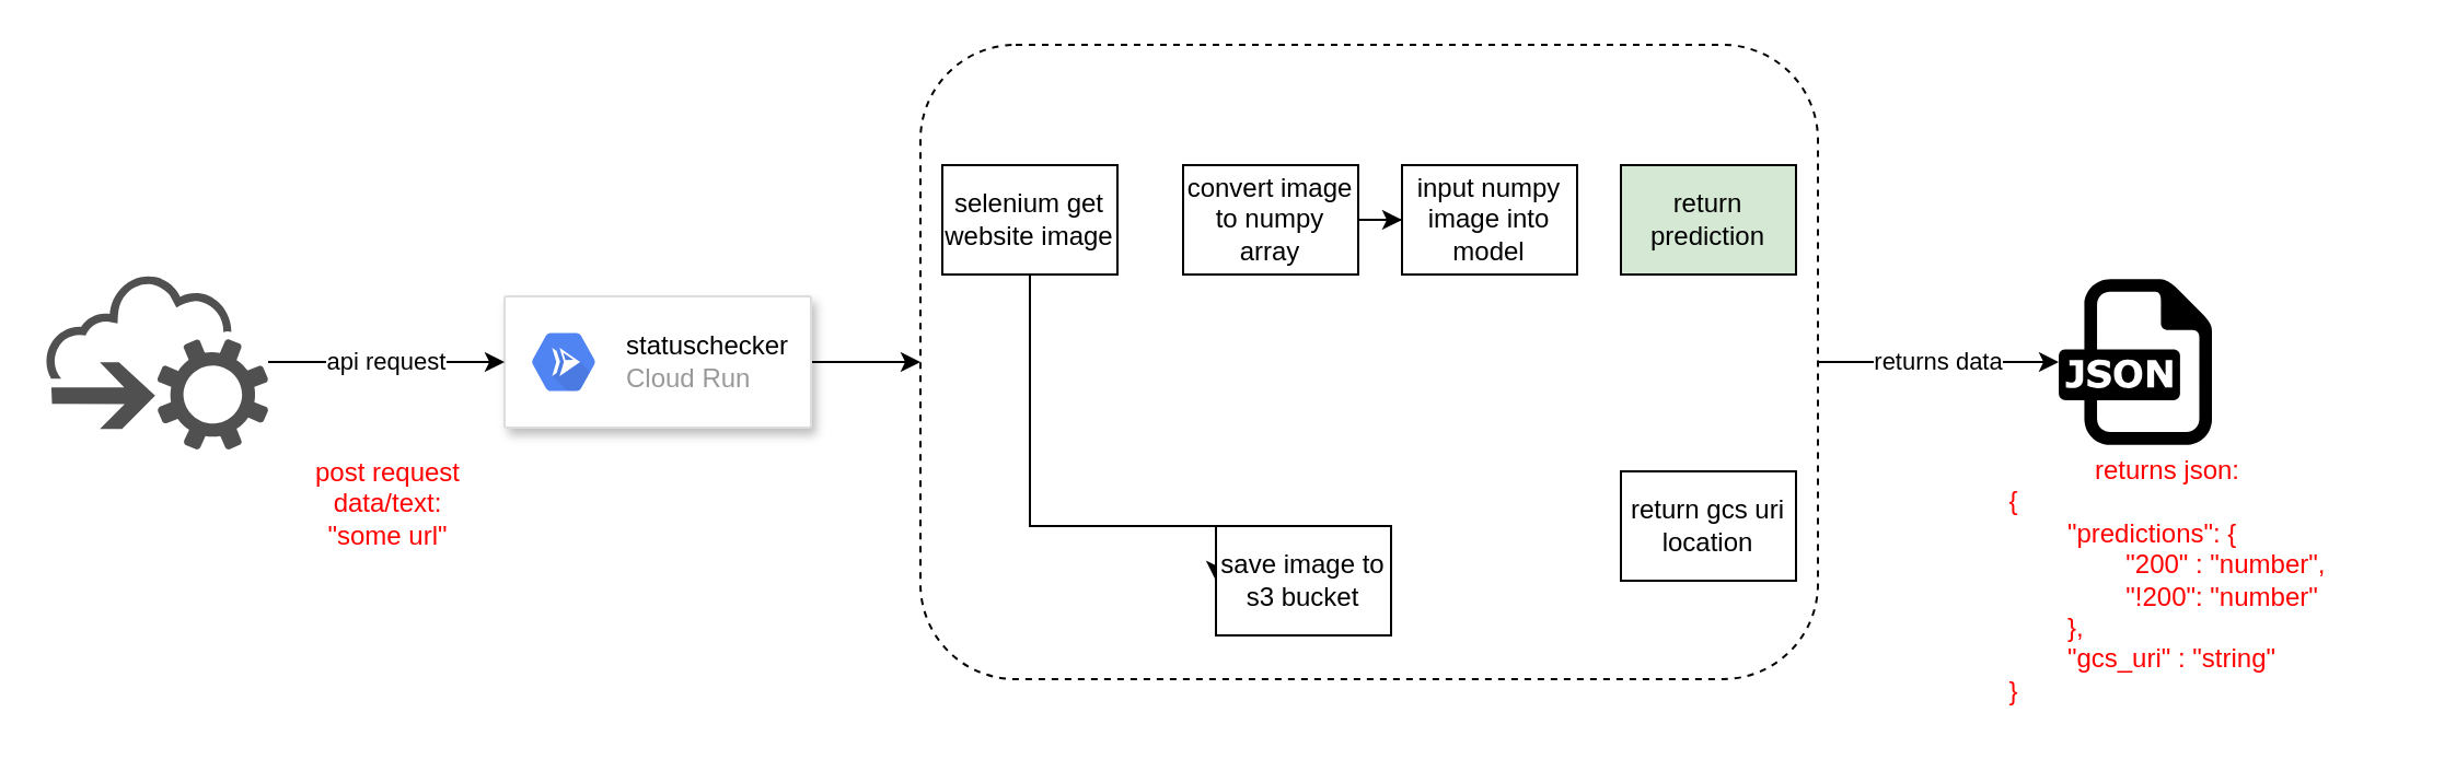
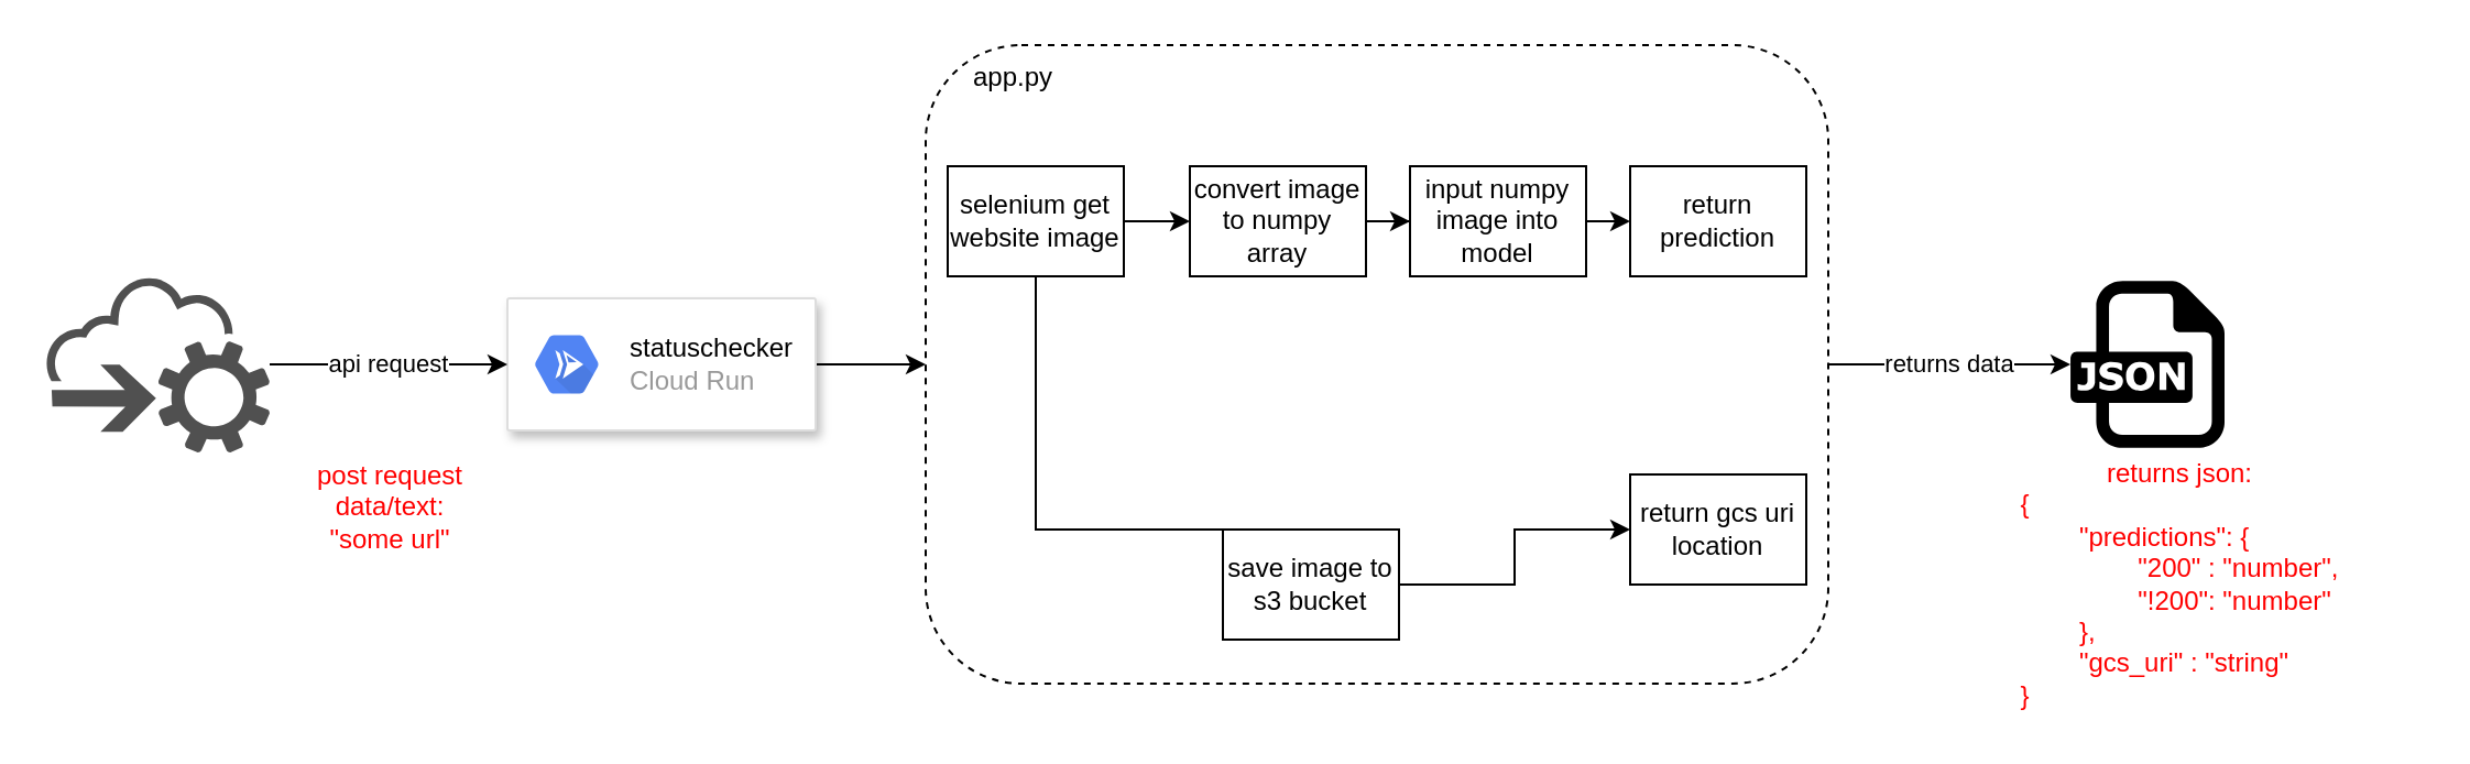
  <mxCell id="0" />
  <mxCell id="1" parent="0" />
  <mxCell id="2" style="edgeStyle=orthogonalEdgeStyle;rounded=0;orthogonalLoop=1;jettySize=auto;html=1;entryX=0;entryY=0.5;entryDx=0;entryDy=0;" edge="1" parent="1" source="3" target="7"><mxGeometry relative="1" as="geometry" /></mxCell>
  <mxCell id="3" value="" style="strokeColor=#dddddd;shadow=1;strokeWidth=1;rounded=1;absoluteArcSize=1;arcSize=2;" vertex="1" parent="1"><mxGeometry x="230" y="135" width="140" height="60" as="geometry" /></mxCell>
  <mxCell id="4" value="&lt;font color=&quot;#000000&quot;&gt;statuschecker&lt;/font&gt;&lt;br&gt;Cloud Run" style="dashed=0;connectable=0;html=1;fillColor=#5184F3;strokeColor=none;shape=mxgraph.gcp2.hexIcon;prIcon=cloud_run;part=1;labelPosition=right;verticalLabelPosition=middle;align=left;verticalAlign=middle;spacingLeft=5;fontColor=#999999;fontSize=12;" vertex="1" parent="3"><mxGeometry y="0.5" width="44" height="39" relative="1" as="geometry"><mxPoint x="5" y="-19.5" as="offset" /></mxGeometry></mxCell>
  <mxCell id="5" value="api request" style="edgeStyle=orthogonalEdgeStyle;rounded=0;orthogonalLoop=1;jettySize=auto;html=1;entryX=0;entryY=0.5;entryDx=0;entryDy=0;" edge="1" parent="1" source="8" target="3"><mxGeometry relative="1" as="geometry" /></mxCell>
  <mxCell id="6" value="returns data" style="edgeStyle=orthogonalEdgeStyle;rounded=0;orthogonalLoop=1;jettySize=auto;html=1;" edge="1" parent="1" source="7" target="22"><mxGeometry relative="1" as="geometry" /></mxCell>
  <mxCell id="7" value="" style="rounded=1;whiteSpace=wrap;html=1;dashed=1;" vertex="1" parent="1"><mxGeometry x="420" y="20" width="410" height="290" as="geometry" /></mxCell>
  <mxCell id="8" value="" style="pointerEvents=1;shadow=0;dashed=0;html=1;strokeColor=none;fillColor=#505050;labelPosition=center;verticalLabelPosition=bottom;outlineConnect=0;verticalAlign=top;align=center;shape=mxgraph.office.clouds.cloud_service_request;" vertex="1" parent="1"><mxGeometry x="20" y="125" width="102" height="80" as="geometry" /></mxCell>
- <mxCell id="11" style="edgeStyle=orthogonalEdgeStyle;rounded=0;orthogonalLoop=1;jettySize=auto;html=1;entryX=0;entryY=0.5;entryDx=0;entryDy=0;" edge="1" parent="1" source="12" target="19"><mxGeometry relative="1" as="geometry"><Array as="points"><mxPoint x="470" y="240" /></Array></mxGeometry></mxCell>
+ <mxCell id="9" value="app.py" style="text;html=1;strokeColor=none;fillColor=none;align=center;verticalAlign=middle;whiteSpace=wrap;rounded=0;dashed=1;" vertex="1" parent="1"><mxGeometry x="440" y="25" width="40" height="20" as="geometry" /></mxCell>
+ <mxCell id="10" style="edgeStyle=orthogonalEdgeStyle;rounded=0;orthogonalLoop=1;jettySize=auto;html=1;exitX=1;exitY=0.5;exitDx=0;exitDy=0;entryX=0;entryY=0.5;entryDx=0;entryDy=0;" edge="1" parent="1" source="12" target="14"><mxGeometry relative="1" as="geometry" /></mxCell>
+ <mxCell id="11" style="edgeStyle=orthogonalEdgeStyle;rounded=0;orthogonalLoop=1;jettySize=auto;html=1;entryX=0;entryY=0.5;entryDx=0;entryDy=0;endArrow=none;" edge="1" parent="1" source="12" target="19"><mxGeometry relative="1" as="geometry"><Array as="points"><mxPoint x="470" y="240" /></Array></mxGeometry></mxCell>
  <mxCell id="12" value="selenium get website image" style="rounded=0;whiteSpace=wrap;html=1;" vertex="1" parent="1"><mxGeometry x="430" y="75" width="80" height="50" as="geometry" /></mxCell>
  <mxCell id="13" style="edgeStyle=orthogonalEdgeStyle;rounded=0;orthogonalLoop=1;jettySize=auto;html=1;exitX=1;exitY=0.5;exitDx=0;exitDy=0;" edge="1" parent="1" source="14" target="16"><mxGeometry relative="1" as="geometry" /></mxCell>
  <mxCell id="14" value="convert image to numpy array" style="rounded=0;whiteSpace=wrap;html=1;" vertex="1" parent="1"><mxGeometry x="540" y="75" width="80" height="50" as="geometry" /></mxCell>
+ <mxCell id="15" style="edgeStyle=orthogonalEdgeStyle;rounded=0;orthogonalLoop=1;jettySize=auto;html=1;exitX=1;exitY=0.5;exitDx=0;exitDy=0;entryX=0;entryY=0.5;entryDx=0;entryDy=0;" edge="1" parent="1" source="16" target="17"><mxGeometry relative="1" as="geometry" /></mxCell>
  <mxCell id="16" value="input numpy image into model" style="rounded=0;whiteSpace=wrap;html=1;" vertex="1" parent="1"><mxGeometry x="640" y="75" width="80" height="50" as="geometry" /></mxCell>
- <mxCell id="17" value="return prediction" style="rounded=0;whiteSpace=wrap;html=1;fillColor=#d5e8d4;" vertex="1" parent="1"><mxGeometry x="740" y="75" width="80" height="50" as="geometry" /></mxCell>
+ <mxCell id="17" value="return prediction" style="rounded=0;whiteSpace=wrap;html=1;" vertex="1" parent="1"><mxGeometry x="740" y="75" width="80" height="50" as="geometry" /></mxCell>
+ <mxCell id="18" style="edgeStyle=orthogonalEdgeStyle;rounded=0;orthogonalLoop=1;jettySize=auto;html=1;exitX=1;exitY=0.5;exitDx=0;exitDy=0;entryX=0;entryY=0.5;entryDx=0;entryDy=0;" edge="1" parent="1" source="19" target="20"><mxGeometry relative="1" as="geometry" /></mxCell>
  <mxCell id="19" value="save image to s3 bucket" style="rounded=0;whiteSpace=wrap;html=1;" vertex="1" parent="1"><mxGeometry x="555" y="240" width="80" height="50" as="geometry" /></mxCell>
  <mxCell id="20" value="return gcs uri location" style="rounded=0;whiteSpace=wrap;html=1;" vertex="1" parent="1"><mxGeometry x="740" y="215" width="80" height="50" as="geometry" /></mxCell>
  <mxCell id="21" value="&lt;font color=&quot;#ff0000&quot;&gt;post request data/text:&lt;br&gt;&quot;some url&quot;&lt;/font&gt;" style="text;html=1;strokeColor=none;fillColor=none;align=center;verticalAlign=middle;whiteSpace=wrap;rounded=0;" vertex="1" parent="1"><mxGeometry x="122" y="205" width="110" height="50" as="geometry" /></mxCell>
  <mxCell id="22" value="" style="dashed=0;outlineConnect=0;html=1;align=center;labelPosition=center;verticalLabelPosition=bottom;verticalAlign=top;shape=mxgraph.weblogos.json" vertex="1" parent="1"><mxGeometry x="940" y="127.1" width="70" height="75.8" as="geometry" /></mxCell>
  <mxCell id="23" value="&lt;font color=&quot;#ff0000&quot;&gt;returns json:&lt;br&gt;&lt;div style=&quot;text-align: left&quot;&gt;&lt;span&gt;{&lt;/span&gt;&lt;/div&gt;&lt;div style=&quot;text-align: left&quot;&gt;&lt;span style=&quot;white-space: pre&quot;&gt;&#09;&lt;/span&gt;&quot;predictions&quot;: {&lt;br&gt;&lt;/div&gt;&lt;div style=&quot;text-align: left&quot;&gt;&lt;span style=&quot;white-space: pre&quot;&gt;&#09;&lt;span style=&quot;white-space: pre&quot;&gt;&#09;&lt;/span&gt;&quot;&lt;/span&gt;200&quot; : &quot;number&quot;,&lt;/div&gt;&lt;div style=&quot;text-align: left&quot;&gt;&lt;span style=&quot;white-space: pre&quot;&gt;&#09;&lt;/span&gt;&lt;span style=&quot;white-space: pre&quot;&gt;&#09;&lt;/span&gt;&quot;!200&quot;: &quot;number&quot;&lt;br&gt;&lt;/div&gt;&lt;div style=&quot;text-align: left&quot;&gt;&lt;span style=&quot;white-space: pre&quot;&gt;&#09;&lt;/span&gt;},&lt;br&gt;&lt;/div&gt;&lt;div style=&quot;text-align: left&quot;&gt;&lt;span style=&quot;white-space: pre&quot;&gt;&#09;&lt;/span&gt;&quot;gcs_uri&quot; : &quot;string&quot;&lt;br&gt;&lt;/div&gt;&lt;div style=&quot;text-align: left&quot;&gt;&lt;span&gt;}&lt;/span&gt;&lt;/div&gt;&lt;/font&gt;" style="text;html=1;strokeColor=none;fillColor=none;align=center;verticalAlign=middle;whiteSpace=wrap;rounded=0;" vertex="1" parent="1"><mxGeometry x="880" y="205" width="220" height="120" as="geometry" /></mxCell>
